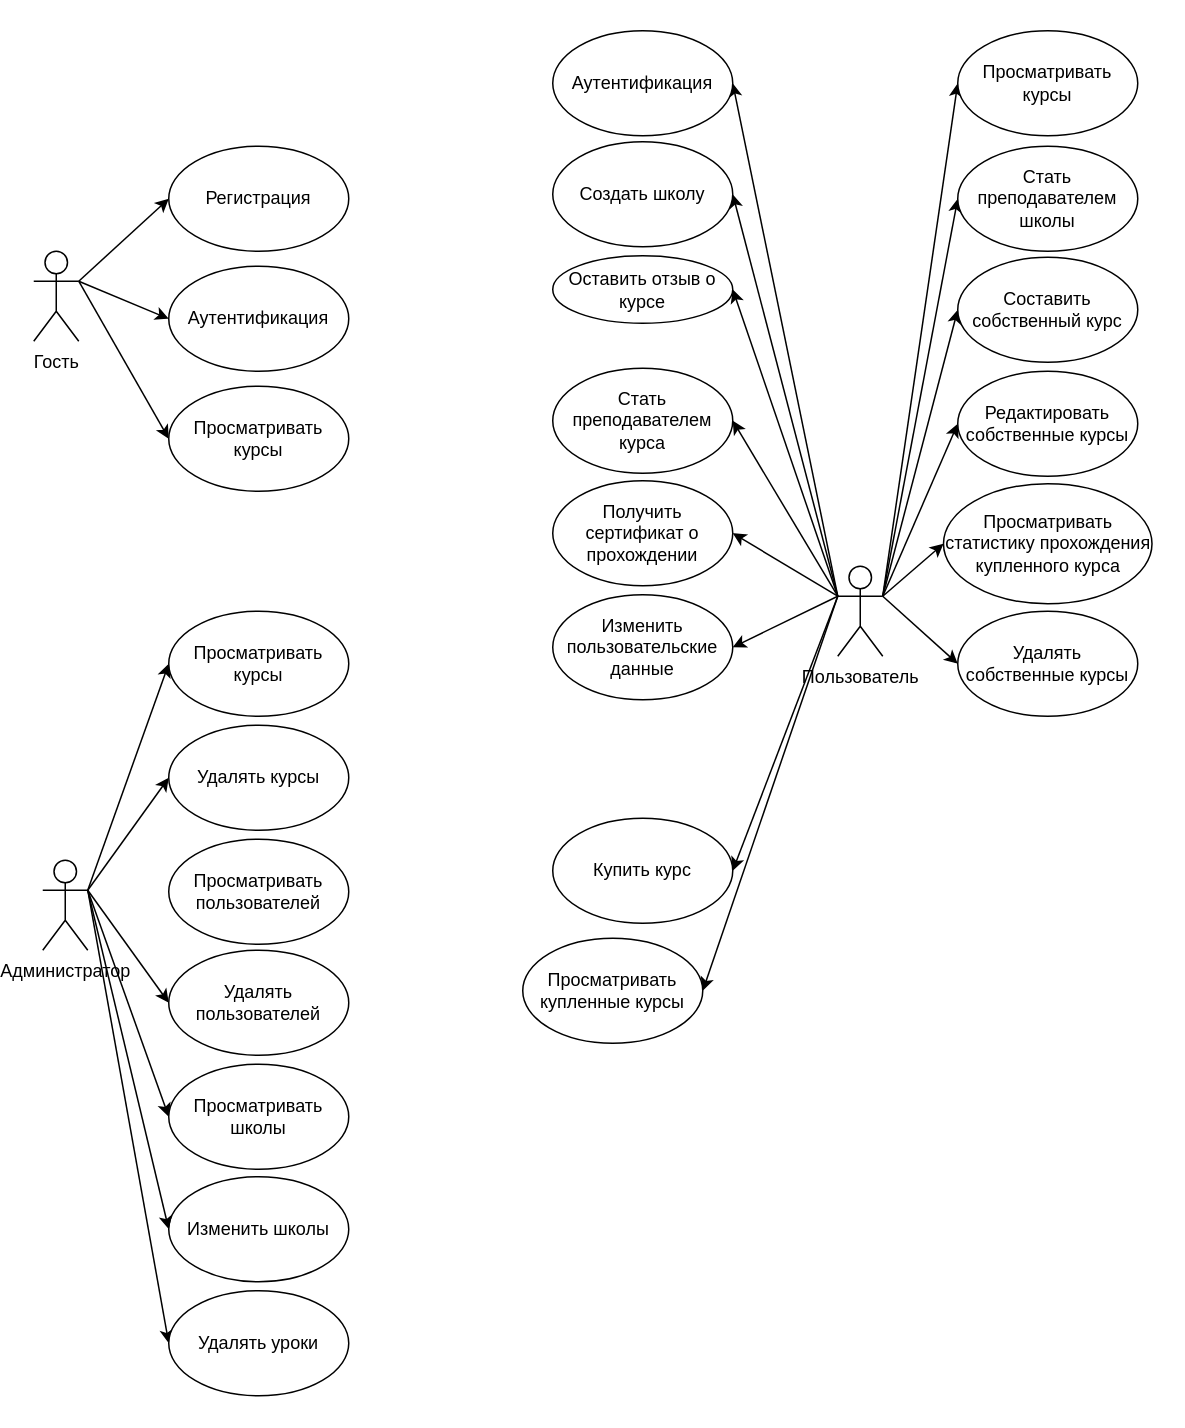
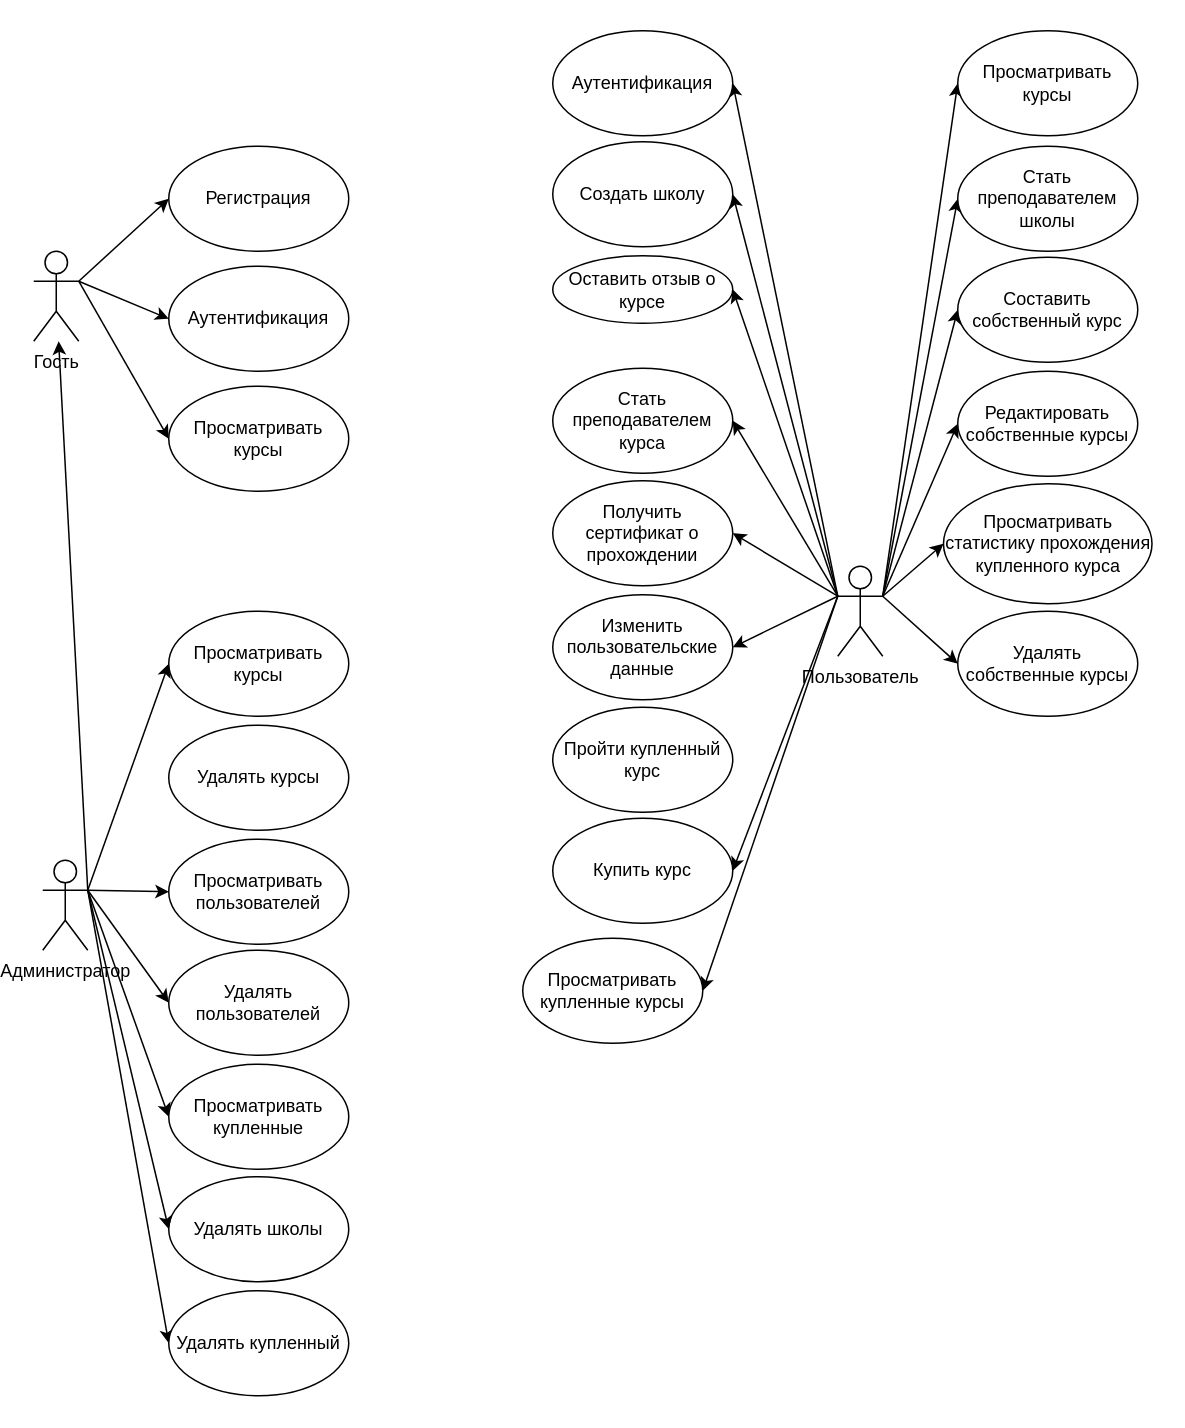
  <mxCell id="0" />
  <mxCell id="1" parent="0" />
  <mxCell id="2" style="edgeStyle=none;rounded=0;orthogonalLoop=1;jettySize=auto;html=1;exitX=1;exitY=0.333;exitDx=0;exitDy=0;exitPerimeter=0;entryX=0;entryY=0.5;entryDx=0;entryDy=0;" edge="1" parent="1" source="5" target="21"><mxGeometry relative="1" as="geometry" /></mxCell>
  <mxCell id="3" style="edgeStyle=none;rounded=0;orthogonalLoop=1;jettySize=auto;html=1;exitX=1;exitY=0.333;exitDx=0;exitDy=0;exitPerimeter=0;entryX=0;entryY=0.5;entryDx=0;entryDy=0;" edge="1" parent="1" source="5" target="22"><mxGeometry relative="1" as="geometry" /></mxCell>
  <mxCell id="4" style="edgeStyle=none;rounded=0;orthogonalLoop=1;jettySize=auto;html=1;exitX=1;exitY=0.333;exitDx=0;exitDy=0;exitPerimeter=0;entryX=0;entryY=0.5;entryDx=0;entryDy=0;" edge="1" parent="1" source="5" target="32"><mxGeometry relative="1" as="geometry" /></mxCell>
  <mxCell id="5" value="Гость" style="shape=umlActor;verticalLabelPosition=bottom;verticalAlign=top;html=1;outlineConnect=0;" parent="1" vertex="1"><mxGeometry x="20" y="167" width="30" height="60" as="geometry" /></mxCell>
  <mxCell id="6" style="edgeStyle=none;rounded=0;orthogonalLoop=1;jettySize=auto;html=1;exitX=0;exitY=0.333;exitDx=0;exitDy=0;exitPerimeter=0;entryX=1;entryY=0.5;entryDx=0;entryDy=0;" edge="1" parent="1" source="20" target="27"><mxGeometry relative="1" as="geometry" /></mxCell>
  <mxCell id="7" style="edgeStyle=none;rounded=0;orthogonalLoop=1;jettySize=auto;html=1;exitX=0;exitY=0.333;exitDx=0;exitDy=0;exitPerimeter=0;entryX=1;entryY=0.5;entryDx=0;entryDy=0;" edge="1" parent="1" source="20" target="28"><mxGeometry relative="1" as="geometry" /></mxCell>
  <mxCell id="8" style="edgeStyle=none;rounded=0;orthogonalLoop=1;jettySize=auto;html=1;exitX=0;exitY=0.333;exitDx=0;exitDy=0;exitPerimeter=0;entryX=1;entryY=0.5;entryDx=0;entryDy=0;" edge="1" parent="1" source="20" target="26"><mxGeometry relative="1" as="geometry" /></mxCell>
  <mxCell id="9" style="edgeStyle=none;rounded=0;orthogonalLoop=1;jettySize=auto;html=1;exitX=0;exitY=0.333;exitDx=0;exitDy=0;exitPerimeter=0;entryX=1;entryY=0.5;entryDx=0;entryDy=0;" edge="1" parent="1" source="20" target="25"><mxGeometry relative="1" as="geometry" /></mxCell>
  <mxCell id="10" style="edgeStyle=none;rounded=0;orthogonalLoop=1;jettySize=auto;html=1;exitX=0;exitY=0.333;exitDx=0;exitDy=0;exitPerimeter=0;entryX=1;entryY=0.5;entryDx=0;entryDy=0;" edge="1" parent="1" source="20" target="31"><mxGeometry relative="1" as="geometry" /></mxCell>
  <mxCell id="11" style="edgeStyle=none;rounded=0;orthogonalLoop=1;jettySize=auto;html=1;exitX=0;exitY=0.333;exitDx=0;exitDy=0;exitPerimeter=0;entryX=1;entryY=0.5;entryDx=0;entryDy=0;" edge="1" parent="1" source="20" target="23"><mxGeometry relative="1" as="geometry" /></mxCell>
  <mxCell id="12" style="edgeStyle=none;rounded=0;orthogonalLoop=1;jettySize=auto;html=1;exitX=0;exitY=0.333;exitDx=0;exitDy=0;exitPerimeter=0;entryX=1;entryY=0.5;entryDx=0;entryDy=0;" edge="1" parent="1" source="20" target="33"><mxGeometry relative="1" as="geometry" /></mxCell>
  <mxCell id="13" style="edgeStyle=none;rounded=0;orthogonalLoop=1;jettySize=auto;html=1;exitX=1;exitY=0.333;exitDx=0;exitDy=0;exitPerimeter=0;entryX=0;entryY=0.5;entryDx=0;entryDy=0;" edge="1" parent="1" source="20" target="35"><mxGeometry relative="1" as="geometry" /></mxCell>
  <mxCell id="14" style="edgeStyle=none;rounded=0;orthogonalLoop=1;jettySize=auto;html=1;exitX=1;exitY=0.333;exitDx=0;exitDy=0;exitPerimeter=0;entryX=0;entryY=0.5;entryDx=0;entryDy=0;" edge="1" parent="1" source="20" target="29"><mxGeometry relative="1" as="geometry" /></mxCell>
  <mxCell id="15" style="edgeStyle=none;rounded=0;orthogonalLoop=1;jettySize=auto;html=1;exitX=1;exitY=0.333;exitDx=0;exitDy=0;exitPerimeter=0;entryX=0;entryY=0.5;entryDx=0;entryDy=0;" edge="1" parent="1" source="20" target="30"><mxGeometry relative="1" as="geometry" /></mxCell>
  <mxCell id="16" style="edgeStyle=none;rounded=0;orthogonalLoop=1;jettySize=auto;html=1;exitX=1;exitY=0.333;exitDx=0;exitDy=0;exitPerimeter=0;entryX=0;entryY=0.5;entryDx=0;entryDy=0;" edge="1" parent="1" source="20" target="34"><mxGeometry relative="1" as="geometry" /></mxCell>
  <mxCell id="17" style="edgeStyle=none;rounded=0;orthogonalLoop=1;jettySize=auto;html=1;exitX=1;exitY=0.333;exitDx=0;exitDy=0;exitPerimeter=0;entryX=0;entryY=0.5;entryDx=0;entryDy=0;" edge="1" parent="1" source="20" target="38"><mxGeometry relative="1" as="geometry" /></mxCell>
  <mxCell id="18" style="edgeStyle=none;rounded=0;orthogonalLoop=1;jettySize=auto;html=1;exitX=0;exitY=0.333;exitDx=0;exitDy=0;exitPerimeter=0;entryX=1;entryY=0.5;entryDx=0;entryDy=0;" edge="1" parent="1" source="20" target="52"><mxGeometry relative="1" as="geometry" /></mxCell>
  <mxCell id="19" style="edgeStyle=none;rounded=0;orthogonalLoop=1;jettySize=auto;html=1;exitX=1;exitY=0.333;exitDx=0;exitDy=0;exitPerimeter=0;entryX=0;entryY=0.5;entryDx=0;entryDy=0;" edge="1" parent="1" source="20" target="53"><mxGeometry relative="1" as="geometry" /></mxCell>
  <mxCell id="20" value="Пользователь" style="shape=umlActor;verticalLabelPosition=bottom;verticalAlign=top;html=1;outlineConnect=0;" parent="1" vertex="1"><mxGeometry x="556" y="377" width="30" height="60" as="geometry" /></mxCell>
  <mxCell id="21" value="Регистрация" style="ellipse;whiteSpace=wrap;html=1;" parent="1" vertex="1"><mxGeometry x="110" y="97" width="120" height="70" as="geometry" /></mxCell>
  <mxCell id="22" value="Аутентификация" style="ellipse;whiteSpace=wrap;html=1;" parent="1" vertex="1"><mxGeometry x="110" y="177" width="120" height="70" as="geometry" /></mxCell>
  <mxCell id="23" value="Купить курс" style="ellipse;whiteSpace=wrap;html=1;" parent="1" vertex="1"><mxGeometry x="366" y="545" width="120" height="70" as="geometry" /></mxCell>
+ <mxCell id="24" value="Пройти купленный курс" style="ellipse;whiteSpace=wrap;html=1;" parent="1" vertex="1"><mxGeometry x="366" y="471" width="120" height="70" as="geometry" /></mxCell>
  <mxCell id="25" value="Получить сертификат о прохождении" style="ellipse;whiteSpace=wrap;html=1;" parent="1" vertex="1"><mxGeometry x="366" y="320" width="120" height="70" as="geometry" /></mxCell>
  <mxCell id="26" value="Стать преподавателем курса" style="ellipse;whiteSpace=wrap;html=1;" parent="1" vertex="1"><mxGeometry x="366" y="245" width="120" height="70" as="geometry" /></mxCell>
  <mxCell id="27" value="Создать школу" style="ellipse;whiteSpace=wrap;html=1;" parent="1" vertex="1"><mxGeometry x="366" y="94" width="120" height="70" as="geometry" /></mxCell>
  <mxCell id="28" value="Оставить отзыв о курсе" style="ellipse;whiteSpace=wrap;html=1;" parent="1" vertex="1"><mxGeometry x="366" y="170" width="120" height="45" as="geometry" /></mxCell>
  <mxCell id="29" value="Составить собственный курс" style="ellipse;whiteSpace=wrap;html=1;" parent="1" vertex="1"><mxGeometry x="636" y="171" width="120" height="70" as="geometry" /></mxCell>
  <mxCell id="30" value="Редактировать собственные курсы" style="ellipse;whiteSpace=wrap;html=1;" parent="1" vertex="1"><mxGeometry x="636" y="247" width="120" height="70" as="geometry" /></mxCell>
  <mxCell id="31" value="Изменить пользовательские данные" style="ellipse;whiteSpace=wrap;html=1;" parent="1" vertex="1"><mxGeometry x="366" y="396" width="120" height="70" as="geometry" /></mxCell>
  <mxCell id="32" value="Просматривать курсы" style="ellipse;whiteSpace=wrap;html=1;" parent="1" vertex="1"><mxGeometry x="110" y="257" width="120" height="70" as="geometry" /></mxCell>
  <mxCell id="33" value="Просматривать купленные курсы" style="ellipse;whiteSpace=wrap;html=1;" parent="1" vertex="1"><mxGeometry x="346" y="625" width="120" height="70" as="geometry" /></mxCell>
  <mxCell id="34" value="Просматривать статистику прохождения купленного курса" style="ellipse;whiteSpace=wrap;html=1;" parent="1" vertex="1"><mxGeometry x="626.5" y="322" width="139" height="80" as="geometry" /></mxCell>
  <mxCell id="35" value="Стать преподавателем школы" style="ellipse;whiteSpace=wrap;html=1;" vertex="1" parent="1"><mxGeometry x="636" y="97" width="120" height="70" as="geometry" /></mxCell>
  <mxCell id="36" value="Просматривать курсы" style="ellipse;whiteSpace=wrap;html=1;direction=west;" vertex="1" parent="1"><mxGeometry x="110" y="407" width="120" height="70" as="geometry" /></mxCell>
  <mxCell id="37" value="Удалять курсы" style="ellipse;whiteSpace=wrap;html=1;direction=west;" vertex="1" parent="1"><mxGeometry x="110" y="483" width="120" height="70" as="geometry" /></mxCell>
  <mxCell id="38" value="Удалять собственные курсы" style="ellipse;whiteSpace=wrap;html=1;" vertex="1" parent="1"><mxGeometry x="636" y="407" width="120" height="70" as="geometry" /></mxCell>
  <mxCell id="39" value="Просматривать пользователей" style="ellipse;whiteSpace=wrap;html=1;direction=west;" vertex="1" parent="1"><mxGeometry x="110" y="559" width="120" height="70" as="geometry" /></mxCell>
  <mxCell id="40" value="Удалять пользователей" style="ellipse;whiteSpace=wrap;html=1;direction=west;" vertex="1" parent="1"><mxGeometry x="110" y="633" width="120" height="70" as="geometry" /></mxCell>
- <mxCell id="41" value="Просматривать школы" style="ellipse;whiteSpace=wrap;html=1;direction=west;" vertex="1" parent="1"><mxGeometry x="110" y="709" width="120" height="70" as="geometry" /></mxCell>
- <mxCell id="42" value="Изменить школы" style="ellipse;whiteSpace=wrap;html=1;direction=west;" vertex="1" parent="1"><mxGeometry x="110" y="784" width="120" height="70" as="geometry" /></mxCell>
+ <mxCell id="41" value="Просматривать купленные" style="ellipse;whiteSpace=wrap;html=1;direction=west;" vertex="1" parent="1"><mxGeometry x="110" y="709" width="120" height="70" as="geometry" /></mxCell>
+ <mxCell id="42" value="Удалять школы" style="ellipse;whiteSpace=wrap;html=1;direction=west;" vertex="1" parent="1"><mxGeometry x="110" y="784" width="120" height="70" as="geometry" /></mxCell>
  <mxCell id="43" style="edgeStyle=none;rounded=0;orthogonalLoop=1;jettySize=auto;html=1;exitX=1;exitY=0.333;exitDx=0;exitDy=0;exitPerimeter=0;entryX=1;entryY=0.5;entryDx=0;entryDy=0;" edge="1" parent="1" source="50" target="36"><mxGeometry relative="1" as="geometry" /></mxCell>
- <mxCell id="44" style="edgeStyle=none;rounded=0;orthogonalLoop=1;jettySize=auto;html=1;exitX=1;exitY=0.333;exitDx=0;exitDy=0;exitPerimeter=0;entryX=1;entryY=0.5;entryDx=0;entryDy=0;" edge="1" parent="1" source="50" target="37"><mxGeometry relative="1" as="geometry" /></mxCell>
+ <mxCell id="44" style="edgeStyle=none;rounded=0;orthogonalLoop=1;jettySize=auto;html=1;exitX=1;exitY=0.333;exitDx=0;exitDy=0;exitPerimeter=0;" edge="1" parent="1" source="50" target="5"><mxGeometry relative="1" as="geometry" /></mxCell>
+ <mxCell id="45" style="edgeStyle=none;rounded=0;orthogonalLoop=1;jettySize=auto;html=1;exitX=1;exitY=0.333;exitDx=0;exitDy=0;exitPerimeter=0;entryX=1;entryY=0.5;entryDx=0;entryDy=0;" edge="1" parent="1" source="50" target="39"><mxGeometry relative="1" as="geometry" /></mxCell>
  <mxCell id="46" style="edgeStyle=none;rounded=0;orthogonalLoop=1;jettySize=auto;html=1;exitX=1;exitY=0.333;exitDx=0;exitDy=0;exitPerimeter=0;entryX=1;entryY=0.5;entryDx=0;entryDy=0;" edge="1" parent="1" source="50" target="40"><mxGeometry relative="1" as="geometry" /></mxCell>
  <mxCell id="47" style="edgeStyle=none;rounded=0;orthogonalLoop=1;jettySize=auto;html=1;exitX=1;exitY=0.333;exitDx=0;exitDy=0;exitPerimeter=0;entryX=1;entryY=0.5;entryDx=0;entryDy=0;" edge="1" parent="1" source="50" target="41"><mxGeometry relative="1" as="geometry" /></mxCell>
  <mxCell id="48" style="edgeStyle=none;rounded=0;orthogonalLoop=1;jettySize=auto;html=1;exitX=1;exitY=0.333;exitDx=0;exitDy=0;exitPerimeter=0;entryX=1;entryY=0.5;entryDx=0;entryDy=0;" edge="1" parent="1" source="50" target="42"><mxGeometry relative="1" as="geometry" /></mxCell>
  <mxCell id="49" style="edgeStyle=none;rounded=0;orthogonalLoop=1;jettySize=auto;html=1;exitX=1;exitY=0.333;exitDx=0;exitDy=0;exitPerimeter=0;entryX=1;entryY=0.5;entryDx=0;entryDy=0;" edge="1" parent="1" source="50" target="51"><mxGeometry relative="1" as="geometry" /></mxCell>
  <mxCell id="50" value="Администратор" style="shape=umlActor;verticalLabelPosition=bottom;verticalAlign=top;html=1;outlineConnect=0;" vertex="1" parent="1"><mxGeometry x="26" y="573" width="30" height="60" as="geometry" /></mxCell>
- <mxCell id="51" value="Удалять уроки" style="ellipse;whiteSpace=wrap;html=1;direction=west;" vertex="1" parent="1"><mxGeometry x="110" y="860" width="120" height="70" as="geometry" /></mxCell>
+ <mxCell id="51" value="Удалять купленный" style="ellipse;whiteSpace=wrap;html=1;direction=west;" vertex="1" parent="1"><mxGeometry x="110" y="860" width="120" height="70" as="geometry" /></mxCell>
  <mxCell id="52" value="Аутентификация" style="ellipse;whiteSpace=wrap;html=1;" vertex="1" parent="1"><mxGeometry x="366" y="20" width="120" height="70" as="geometry" /></mxCell>
  <mxCell id="53" value="Просматривать курсы" style="ellipse;whiteSpace=wrap;html=1;" vertex="1" parent="1"><mxGeometry x="636" y="20" width="120" height="70" as="geometry" /></mxCell>
